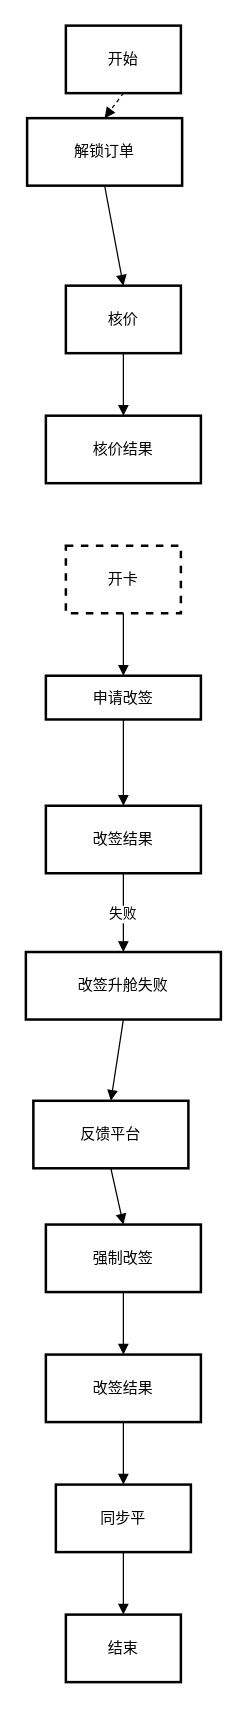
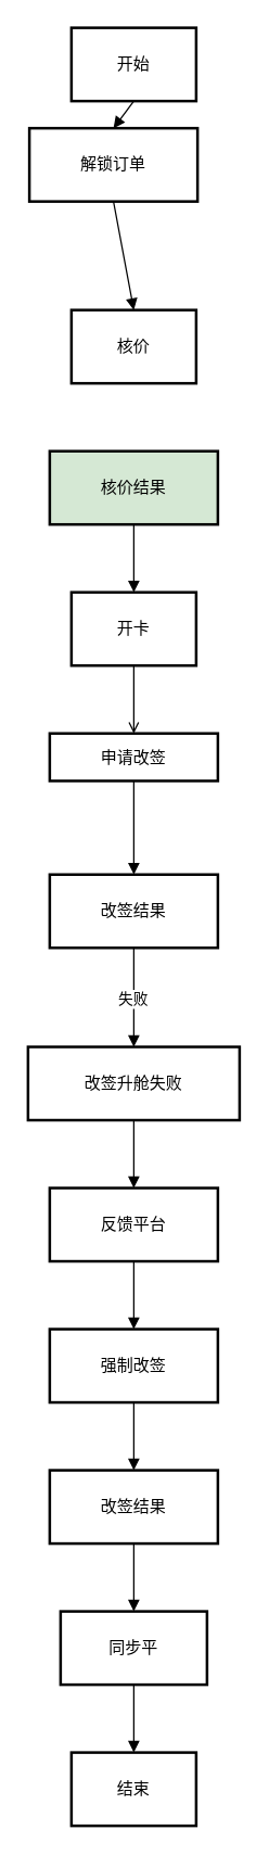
  <mxCell id="0" />
  <mxCell id="1" parent="0" />
  <mxCell id="2" value="开始" style="whiteSpace=wrap;strokeWidth=2;" vertex="1" parent="1"><mxGeometry x="52" y="20" width="92" height="54" as="geometry" /></mxCell>
  <mxCell id="3" value="解锁订单" style="whiteSpace=wrap;strokeWidth=2;" vertex="1" parent="1"><mxGeometry x="21" y="94" width="124" height="54" as="geometry" /></mxCell>
  <mxCell id="4" value="核价" style="whiteSpace=wrap;strokeWidth=2;" vertex="1" parent="1"><mxGeometry x="52" y="228" width="92" height="54" as="geometry" /></mxCell>
- <mxCell id="5" value="核价结果" style="whiteSpace=wrap;strokeWidth=2;" vertex="1" parent="1"><mxGeometry x="36" y="332" width="124" height="54" as="geometry" /></mxCell>
- <mxCell id="6" value="开卡" style="whiteSpace=wrap;strokeWidth=2;dashed=1;" vertex="1" parent="1"><mxGeometry x="52" y="436" width="92" height="54" as="geometry" /></mxCell>
+ <mxCell id="5" value="核价结果" style="whiteSpace=wrap;strokeWidth=2;fillColor=#d5e8d4;" vertex="1" parent="1"><mxGeometry x="36" y="332" width="124" height="54" as="geometry" /></mxCell>
+ <mxCell id="6" value="开卡" style="whiteSpace=wrap;strokeWidth=2;" vertex="1" parent="1"><mxGeometry x="52" y="436" width="92" height="54" as="geometry" /></mxCell>
  <mxCell id="7" value="申请改签" style="whiteSpace=wrap;strokeWidth=2;" vertex="1" parent="1"><mxGeometry x="36" y="540" width="124" height="35" as="geometry" /></mxCell>
  <mxCell id="8" value="改签结果" style="whiteSpace=wrap;strokeWidth=2;" vertex="1" parent="1"><mxGeometry x="36" y="644" width="124" height="54" as="geometry" /></mxCell>
- <mxCell id="9" value="改签升舱失败" style="whiteSpace=wrap;strokeWidth=2;" vertex="1" parent="1"><mxGeometry x="20" y="761" width="156" height="54" as="geometry" /></mxCell>
- <mxCell id="10" value="反馈平台" style="whiteSpace=wrap;strokeWidth=2;" vertex="1" parent="1"><mxGeometry x="26" y="880" width="124" height="54" as="geometry" /></mxCell>
+ <mxCell id="9" value="改签升舱失败" style="whiteSpace=wrap;strokeWidth=2;" vertex="1" parent="1"><mxGeometry x="20" y="771" width="156" height="54" as="geometry" /></mxCell>
+ <mxCell id="10" value="反馈平台" style="whiteSpace=wrap;strokeWidth=2;" vertex="1" parent="1"><mxGeometry x="36" y="875" width="124" height="54" as="geometry" /></mxCell>
  <mxCell id="11" value="强制改签" style="whiteSpace=wrap;strokeWidth=2;" vertex="1" parent="1"><mxGeometry x="36" y="979" width="124" height="54" as="geometry" /></mxCell>
  <mxCell id="12" value="改签结果" style="whiteSpace=wrap;strokeWidth=2;" vertex="1" parent="1"><mxGeometry x="36" y="1083" width="124" height="54" as="geometry" /></mxCell>
  <mxCell id="13" value="同步平" style="whiteSpace=wrap;strokeWidth=2;" vertex="1" parent="1"><mxGeometry x="44" y="1187" width="108" height="54" as="geometry" /></mxCell>
  <mxCell id="14" value="结束" style="whiteSpace=wrap;strokeWidth=2;" vertex="1" parent="1"><mxGeometry x="52" y="1291" width="92" height="54" as="geometry" /></mxCell>
- <mxCell id="15" value="" style="curved=1;startArrow=none;endArrow=block;exitX=0.5;exitY=1;entryX=0.5;entryY=0;dashed=1;" edge="1" parent="1" source="2" target="3"><mxGeometry relative="1" as="geometry"><Array as="points" /></mxGeometry></mxCell>
+ <mxCell id="15" value="" style="curved=1;startArrow=none;endArrow=block;exitX=0.5;exitY=1;entryX=0.5;entryY=0;" edge="1" parent="1" source="2" target="3"><mxGeometry relative="1" as="geometry"><Array as="points" /></mxGeometry></mxCell>
  <mxCell id="16" value="" style="curved=1;startArrow=none;endArrow=block;exitX=0.5;exitY=1;entryX=0.5;entryY=0;" edge="1" parent="1" source="3" target="4"><mxGeometry relative="1" as="geometry"><Array as="points" /></mxGeometry></mxCell>
- <mxCell id="17" value="" style="curved=1;startArrow=none;endArrow=block;exitX=0.5;exitY=1;entryX=0.5;entryY=0;" edge="1" parent="1" source="4" target="5"><mxGeometry relative="1" as="geometry"><Array as="points" /></mxGeometry></mxCell>
- <mxCell id="19" value="" style="curved=1;startArrow=none;endArrow=block;exitX=0.5;exitY=1;entryX=0.5;entryY=0;" edge="1" parent="1" source="6" target="7"><mxGeometry relative="1" as="geometry"><Array as="points" /></mxGeometry></mxCell>
+ <mxCell id="18" value="" style="curved=1;startArrow=none;endArrow=block;exitX=0.5;exitY=1;entryX=0.5;entryY=0;" edge="1" parent="1" source="5" target="6"><mxGeometry relative="1" as="geometry"><Array as="points" /></mxGeometry></mxCell>
+ <mxCell id="19" value="" style="curved=1;startArrow=none;endArrow=open;exitX=0.5;exitY=1;entryX=0.5;entryY=0;" edge="1" parent="1" source="6" target="7"><mxGeometry relative="1" as="geometry"><Array as="points" /></mxGeometry></mxCell>
  <mxCell id="20" value="" style="curved=1;startArrow=none;endArrow=block;exitX=0.5;exitY=1;entryX=0.5;entryY=0;" edge="1" parent="1" source="7" target="8"><mxGeometry relative="1" as="geometry"><Array as="points" /></mxGeometry></mxCell>
  <mxCell id="21" value="失败" style="curved=1;startArrow=none;endArrow=block;exitX=0.5;exitY=1;entryX=0.5;entryY=0;" edge="1" parent="1" source="8" target="9"><mxGeometry relative="1" as="geometry"><Array as="points" /></mxGeometry></mxCell>
  <mxCell id="22" value="" style="curved=1;startArrow=none;endArrow=block;exitX=0.5;exitY=1;entryX=0.5;entryY=0;" edge="1" parent="1" source="9" target="10"><mxGeometry relative="1" as="geometry"><Array as="points" /></mxGeometry></mxCell>
  <mxCell id="23" value="" style="curved=1;startArrow=none;endArrow=block;exitX=0.5;exitY=1;entryX=0.5;entryY=0;" edge="1" parent="1" source="10" target="11"><mxGeometry relative="1" as="geometry"><Array as="points" /></mxGeometry></mxCell>
  <mxCell id="24" value="" style="curved=1;startArrow=none;endArrow=block;exitX=0.5;exitY=1;entryX=0.5;entryY=0;" edge="1" parent="1" source="11" target="12"><mxGeometry relative="1" as="geometry"><Array as="points" /></mxGeometry></mxCell>
  <mxCell id="25" value="" style="curved=1;startArrow=none;endArrow=block;exitX=0.5;exitY=1;entryX=0.5;entryY=0;" edge="1" parent="1" source="12" target="13"><mxGeometry relative="1" as="geometry"><Array as="points" /></mxGeometry></mxCell>
  <mxCell id="26" value="" style="curved=1;startArrow=none;endArrow=block;exitX=0.5;exitY=1;entryX=0.5;entryY=0;" edge="1" parent="1" source="13" target="14"><mxGeometry relative="1" as="geometry"><Array as="points" /></mxGeometry></mxCell>
